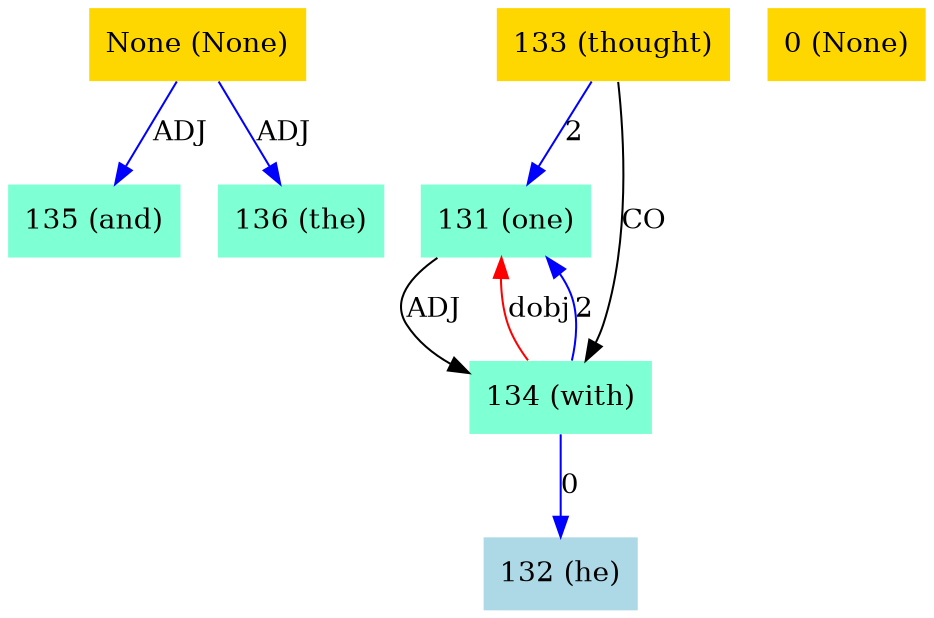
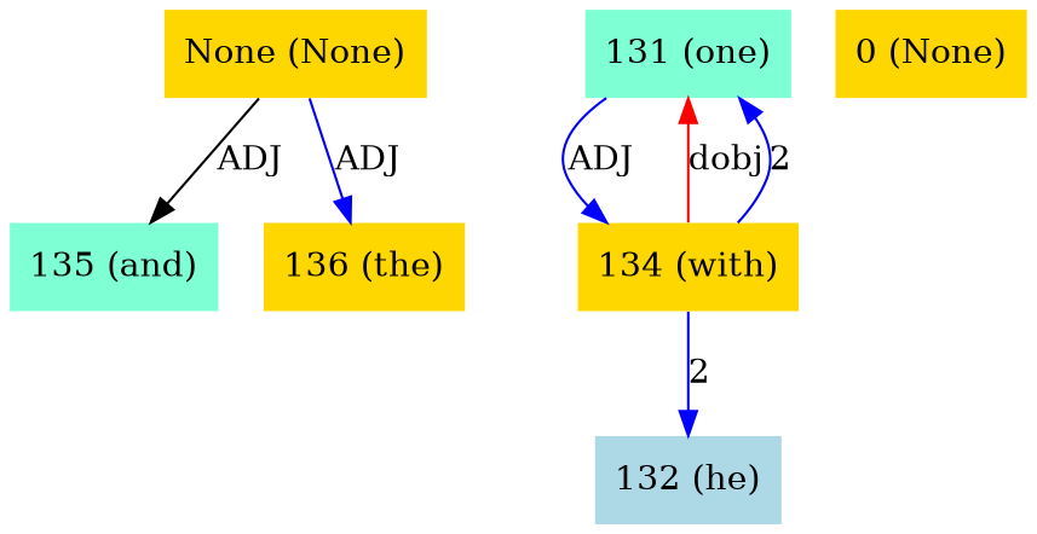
  digraph {
    node [fillcolor=aquamarine shape=plaintext style=filled]
    edge [dir=forward color=blue]
    n1 [fillcolor=gold label="None (None)"]
    n2 [label="135 (and)"]
-   n3 [label="136 (the)"]
+   n3 [fillcolor=gold label="136 (the)"]
    n4 [label="131 (one)"]
-   n5 [label="134 (with)"]
-   n6 [fillcolor=gold label="133 (thought)"]
+   n5 [fillcolor=gold label="134 (with)"]
    n7 [fillcolor=lightblue label="132 (he)"]
    n8 [fillcolor=gold label="0 (None)"]
-   n1 -> n2 [label=ADJ]
+   n1 -> n2 [label=ADJ color=""]
    n1 -> n3 [label=ADJ]
-   n4 -> n5 [color=black label=ADJ]
+   n4 -> n5 [label=ADJ]
    n5 -> n4 [color=red label=dobj]
    n5 -> n4 [label=2]
-   n5 -> n7 [label=0]
-   n6 -> n4 [label=2]
-   n6 -> n5 [label=CO color=""]
+   n5 -> n7 [label=2]
  }
